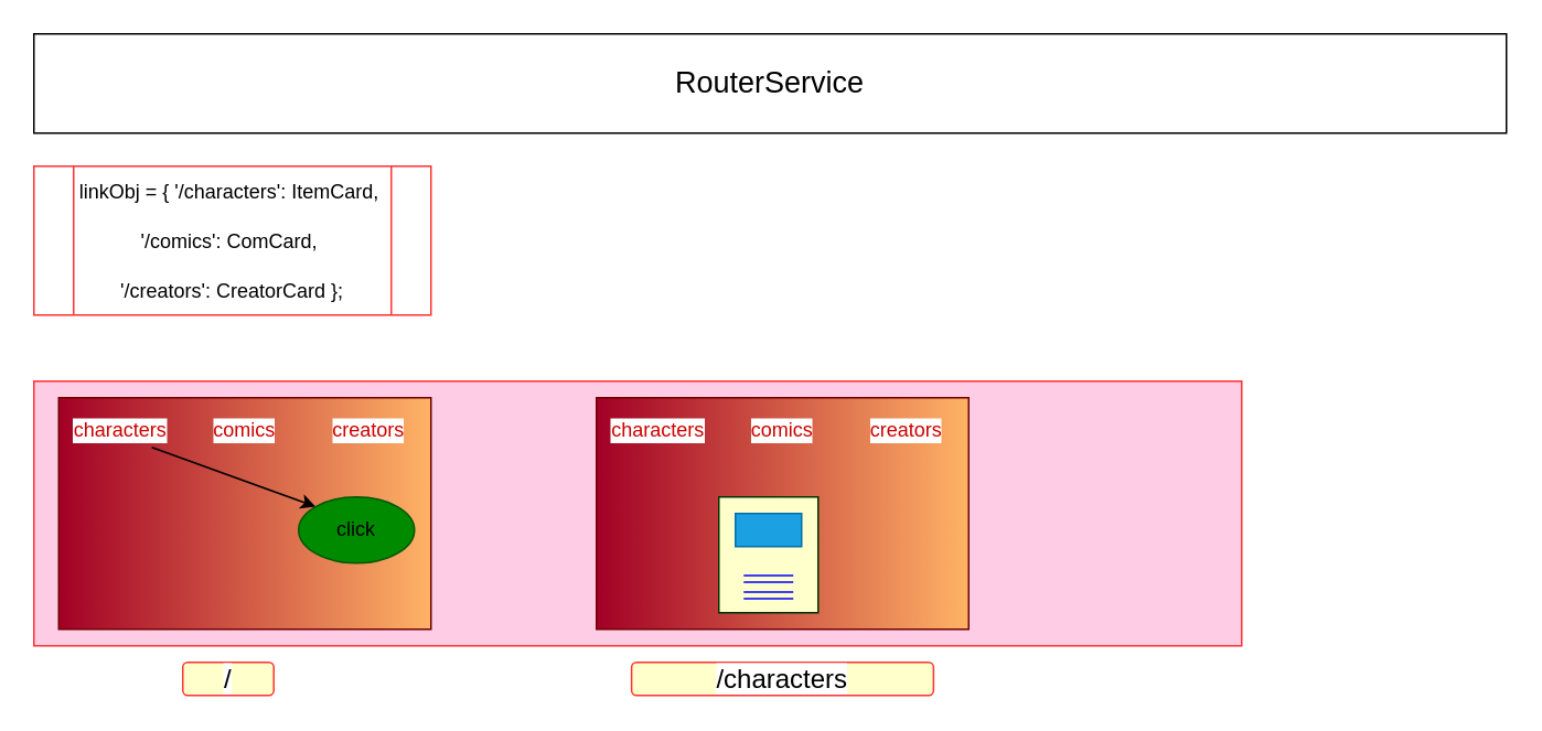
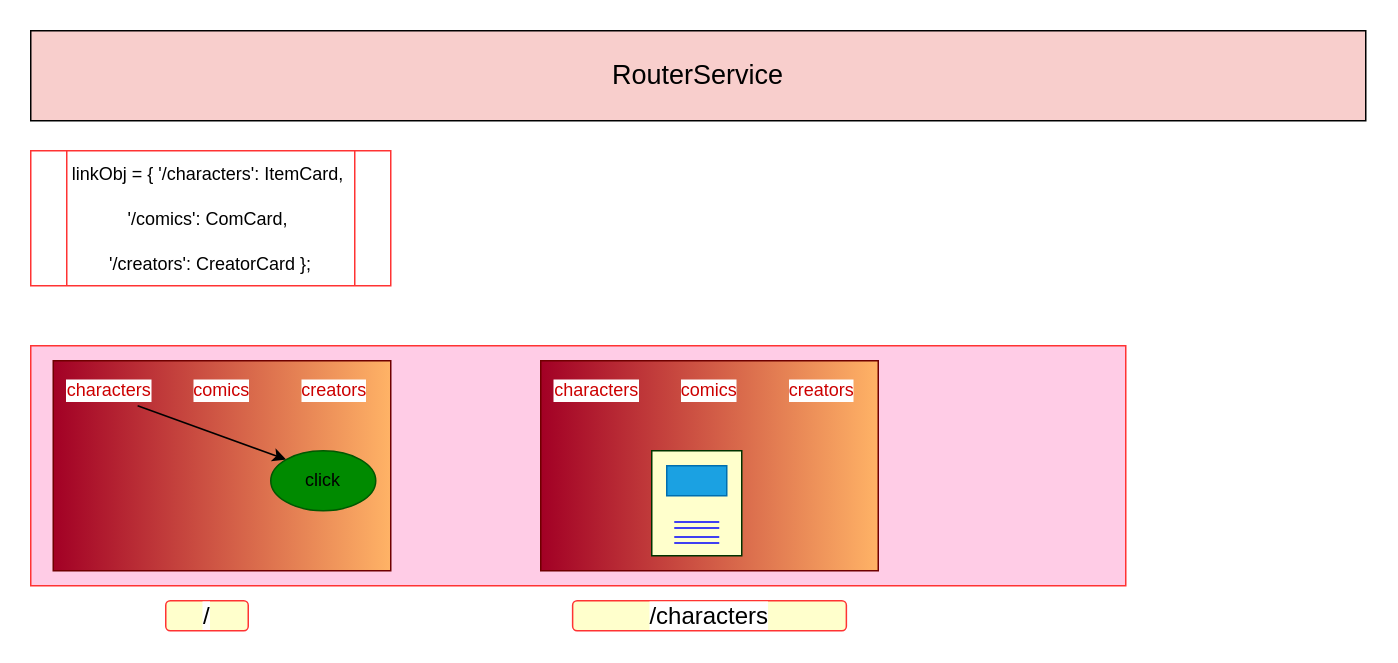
  <mxCell id="0" />
  <mxCell id="1" parent="0" />
- <mxCell id="2" value="&lt;font style=&quot;font-size: 18px&quot;&gt;RouterService&lt;/font&gt;" style="rounded=0;whiteSpace=wrap;html=1;" vertex="1" parent="1"><mxGeometry y="20" width="890" height="60" as="geometry" x="20" /></mxCell>
+ <mxCell id="2" value="&lt;font style=&quot;font-size: 18px&quot;&gt;RouterService&lt;/font&gt;" style="rounded=0;whiteSpace=wrap;html=1;fillColor=#f8cecc;" vertex="1" parent="1"><mxGeometry y="20" width="890" height="60" as="geometry" x="20" /></mxCell>
  <mxCell id="3" value="&lt;p style=&quot;line-height: 18px&quot;&gt;linkObj =&amp;nbsp;&lt;span&gt;{&amp;nbsp;'/characters': ItemCard,&amp;nbsp;&lt;/span&gt;&lt;/p&gt;&lt;p style=&quot;line-height: 18px&quot;&gt;'/comics': ComCard,&amp;nbsp;&lt;/p&gt;&lt;p style=&quot;line-height: 18px&quot;&gt;'/creators': CreatorCard&amp;nbsp;};&lt;/p&gt;" style="shape=process;whiteSpace=wrap;html=1;backgroundOutline=1;strokeColor=#FF3333;" vertex="1" parent="1"><mxGeometry y="100" width="240" height="90" as="geometry" x="20" /></mxCell>
  <mxCell id="4" value="" style="rounded=0;whiteSpace=wrap;html=1;strokeColor=#FF3333;fillColor=#FFCCE6;" vertex="1" parent="1"><mxGeometry y="230" width="730" height="160" as="geometry" x="20" /></mxCell>
  <mxCell id="5" value="" style="rounded=0;whiteSpace=wrap;html=1;strokeColor=#6F0000;fillColor=#a20025;fontColor=#ffffff;gradientDirection=east;gradientColor=#FFB366;" vertex="1" parent="1"><mxGeometry x="35" y="240" width="225" height="140" as="geometry" /></mxCell>
  <mxCell id="6" value="characters" style="text;html=1;strokeColor=none;fillColor=none;align=center;verticalAlign=middle;whiteSpace=wrap;rounded=0;labelBackgroundColor=#ffffff;fontColor=#CC0000;" vertex="1" parent="1"><mxGeometry x="35" y="250" width="75" height="20" as="geometry" /></mxCell>
  <mxCell id="7" value="comics" style="text;html=1;strokeColor=none;fillColor=none;align=center;verticalAlign=middle;whiteSpace=wrap;rounded=0;labelBackgroundColor=#ffffff;fontColor=#CC0000;" vertex="1" parent="1"><mxGeometry x="110" y="250" width="75" height="20" as="geometry" /></mxCell>
  <mxCell id="8" value="creators" style="text;html=1;strokeColor=none;fillColor=none;align=center;verticalAlign=middle;whiteSpace=wrap;rounded=0;labelBackgroundColor=#ffffff;fontColor=#CC0000;" vertex="1" parent="1"><mxGeometry x="185" y="250" width="75" height="20" as="geometry" /></mxCell>
  <mxCell id="9" value="&lt;font color=&quot;#000000&quot; style=&quot;font-size: 16px&quot;&gt;/&lt;/font&gt;" style="rounded=1;whiteSpace=wrap;html=1;labelBackgroundColor=#ffffff;strokeColor=#FF3333;fillColor=#FFFFCC;gradientColor=none;fontColor=#CC0000;" vertex="1" parent="1"><mxGeometry x="110" y="400" width="55" height="20" as="geometry" /></mxCell>
  <mxCell id="10" value="" style="endArrow=classic;html=1;fontColor=#CC0000;exitX=0.75;exitY=1;exitDx=0;exitDy=0;entryX=0;entryY=0;entryDx=0;entryDy=0;" edge="1" parent="1" source="6" target="11"><mxGeometry width="50" height="50" relative="1" as="geometry"><mxPoint x="310" y="180" as="sourcePoint" /><mxPoint x="260" y="310" as="targetPoint" /></mxGeometry></mxCell>
  <mxCell id="11" value="click" style="ellipse;whiteSpace=wrap;html=1;labelBackgroundColor=none;strokeColor=#005700;fillColor=#008a00;fontColor=#000000;" vertex="1" parent="1"><mxGeometry x="180" y="300" width="70" height="40" as="geometry" /></mxCell>
  <mxCell id="12" value="" style="rounded=0;whiteSpace=wrap;html=1;strokeColor=#6F0000;fillColor=#a20025;fontColor=#ffffff;gradientDirection=east;gradientColor=#FFB366;" vertex="1" parent="1"><mxGeometry x="360" y="240" width="225" height="140" as="geometry" /></mxCell>
  <mxCell id="13" value="" style="rounded=0;whiteSpace=wrap;html=1;labelBackgroundColor=none;strokeColor=#003300;fillColor=#FFFFCC;gradientColor=none;fontColor=#000000;" vertex="1" parent="1"><mxGeometry x="434" y="300" width="60" height="70" as="geometry" /></mxCell>
  <mxCell id="14" value="" style="rounded=0;whiteSpace=wrap;html=1;labelBackgroundColor=none;strokeColor=#006EAF;fillColor=#1ba1e2;fontColor=#ffffff;" vertex="1" parent="1"><mxGeometry x="444" y="310" width="40" height="20" as="geometry" /></mxCell>
  <mxCell id="15" value="" style="shape=link;html=1;fontColor=#000000;strokeColor=#0000FF;" edge="1" parent="1"><mxGeometry width="100" relative="1" as="geometry"><mxPoint x="449" y="349.5" as="sourcePoint" /><mxPoint x="479" y="349.5" as="targetPoint" /></mxGeometry></mxCell>
  <mxCell id="16" value="" style="shape=link;html=1;fontColor=#000000;strokeColor=#0000FF;" edge="1" parent="1"><mxGeometry width="100" relative="1" as="geometry"><mxPoint x="449" y="359.5" as="sourcePoint" /><mxPoint x="479" y="359.5" as="targetPoint" /></mxGeometry></mxCell>
  <mxCell id="17" value="characters" style="text;html=1;strokeColor=none;fillColor=none;align=center;verticalAlign=middle;whiteSpace=wrap;rounded=0;labelBackgroundColor=#ffffff;fontColor=#CC0000;" vertex="1" parent="1"><mxGeometry x="360" y="250" width="75" height="20" as="geometry" /></mxCell>
  <mxCell id="18" value="comics" style="text;html=1;strokeColor=none;fillColor=none;align=center;verticalAlign=middle;whiteSpace=wrap;rounded=0;labelBackgroundColor=#ffffff;fontColor=#CC0000;" vertex="1" parent="1"><mxGeometry x="435" y="250" width="75" height="20" as="geometry" /></mxCell>
  <mxCell id="19" value="creators" style="text;html=1;strokeColor=none;fillColor=none;align=center;verticalAlign=middle;whiteSpace=wrap;rounded=0;labelBackgroundColor=#ffffff;fontColor=#CC0000;" vertex="1" parent="1"><mxGeometry x="510" y="250" width="75" height="20" as="geometry" /></mxCell>
  <mxCell id="20" value="&lt;font color=&quot;#000000&quot; style=&quot;font-size: 16px&quot;&gt;/characters&lt;/font&gt;" style="rounded=1;whiteSpace=wrap;html=1;labelBackgroundColor=#ffffff;strokeColor=#FF3333;fillColor=#FFFFCC;gradientColor=none;fontColor=#CC0000;" vertex="1" parent="1"><mxGeometry x="381.25" y="400" width="182.5" height="20" as="geometry" /></mxCell>
